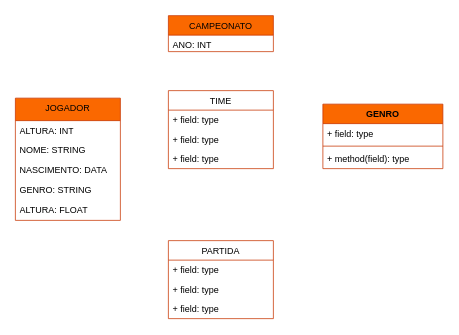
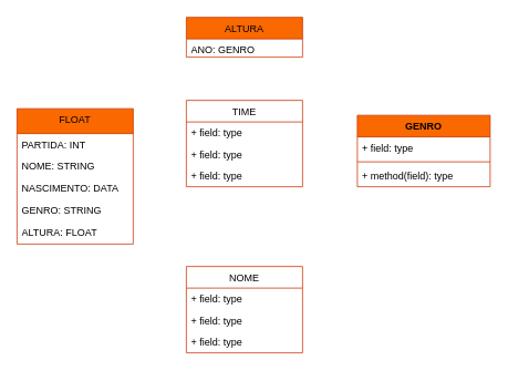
  <mxCell id="0" />
  <mxCell id="1" parent="0" />
- <mxCell id="2" value="JOGADOR" style="swimlane;fontStyle=0;childLayout=stackLayout;horizontal=1;startSize=30;fillColor=#fa6800;horizontalStack=0;resizeParent=1;resizeParentMax=0;resizeLast=0;collapsible=1;marginBottom=0;whiteSpace=wrap;html=1;rounded=0;shadow=0;strokeColor=#C73500;strokeWidth=1;align=center;verticalAlign=top;fontFamily=Helvetica;fontSize=12;fontColor=#000000;" vertex="1" parent="1"><mxGeometry x="20" y="130" width="140" height="163" as="geometry"><mxRectangle x="190" y="270" width="100" height="30" as="alternateBounds" /></mxGeometry></mxCell>
- <mxCell id="3" value="ALTURA: INT" style="text;strokeColor=none;fillColor=none;align=left;verticalAlign=top;spacingLeft=4;spacingRight=4;overflow=hidden;rotatable=0;points=[[0,0.5],[1,0.5]];portConstraint=eastwest;whiteSpace=wrap;html=1;fontSize=12;fontFamily=Helvetica;fontColor=#000000;" vertex="1" parent="2"><mxGeometry y="30" width="140" height="26" as="geometry" /></mxCell>
+ <mxCell id="2" value="FLOAT" style="swimlane;fontStyle=0;childLayout=stackLayout;horizontal=1;startSize=30;fillColor=#fa6800;horizontalStack=0;resizeParent=1;resizeParentMax=0;resizeLast=0;collapsible=1;marginBottom=0;whiteSpace=wrap;html=1;rounded=0;shadow=0;strokeColor=#C73500;strokeWidth=1;align=center;verticalAlign=top;fontFamily=Helvetica;fontSize=12;fontColor=#000000;" vertex="1" parent="1"><mxGeometry x="20" y="130" width="140" height="163" as="geometry"><mxRectangle x="190" y="270" width="100" height="30" as="alternateBounds" /></mxGeometry></mxCell>
+ <mxCell id="3" value="PARTIDA: INT" style="text;strokeColor=none;fillColor=none;align=left;verticalAlign=top;spacingLeft=4;spacingRight=4;overflow=hidden;rotatable=0;points=[[0,0.5],[1,0.5]];portConstraint=eastwest;whiteSpace=wrap;html=1;fontSize=12;fontFamily=Helvetica;fontColor=#000000;" vertex="1" parent="2"><mxGeometry y="30" width="140" height="26" as="geometry" /></mxCell>
  <mxCell id="4" value="NOME: STRING" style="text;strokeColor=none;fillColor=none;align=left;verticalAlign=top;spacingLeft=4;spacingRight=4;overflow=hidden;rotatable=0;points=[[0,0.5],[1,0.5]];portConstraint=eastwest;whiteSpace=wrap;html=1;fontSize=12;fontFamily=Helvetica;fontColor=#000000;" vertex="1" parent="2"><mxGeometry y="56" width="140" height="26" as="geometry" /></mxCell>
  <mxCell id="5" value="NASCIMENTO: DATA" style="text;strokeColor=none;fillColor=none;align=left;verticalAlign=top;spacingLeft=4;spacingRight=4;overflow=hidden;rotatable=0;points=[[0,0.5],[1,0.5]];portConstraint=eastwest;whiteSpace=wrap;html=1;fontSize=12;fontFamily=Helvetica;fontColor=#000000;" vertex="1" parent="2"><mxGeometry y="82" width="140" height="27" as="geometry" /></mxCell>
  <mxCell id="6" value="GENRO: STRING" style="text;strokeColor=none;fillColor=none;align=left;verticalAlign=top;spacingLeft=4;spacingRight=4;overflow=hidden;rotatable=0;points=[[0,0.5],[1,0.5]];portConstraint=eastwest;whiteSpace=wrap;html=1;fontSize=12;fontFamily=Helvetica;fontColor=#000000;" vertex="1" parent="2"><mxGeometry y="109" width="140" height="27" as="geometry" /></mxCell>
  <mxCell id="7" value="ALTURA: FLOAT" style="text;strokeColor=none;fillColor=none;align=left;verticalAlign=top;spacingLeft=4;spacingRight=4;overflow=hidden;rotatable=0;points=[[0,0.5],[1,0.5]];portConstraint=eastwest;whiteSpace=wrap;html=1;fontSize=12;fontFamily=Helvetica;fontColor=#000000;" vertex="1" parent="2"><mxGeometry y="136" width="140" height="27" as="geometry" /></mxCell>
- <mxCell id="8" value="CAMPEONATO" style="swimlane;fontStyle=0;childLayout=stackLayout;horizontal=1;startSize=26;fillColor=#fa6800;horizontalStack=0;resizeParent=1;resizeParentMax=0;resizeLast=0;collapsible=1;marginBottom=0;whiteSpace=wrap;html=1;rounded=0;shadow=0;strokeColor=#C73500;strokeWidth=1;align=center;verticalAlign=top;fontFamily=Helvetica;fontSize=12;fontColor=#000000;" vertex="1" parent="1"><mxGeometry x="224" y="20" width="140" height="48" as="geometry" /></mxCell>
- <mxCell id="9" value="ANO: INT" style="text;strokeColor=none;fillColor=none;align=left;verticalAlign=top;spacingLeft=4;spacingRight=4;overflow=hidden;rotatable=0;points=[[0,0.5],[1,0.5]];portConstraint=eastwest;whiteSpace=wrap;html=1;fontSize=12;fontFamily=Helvetica;fontColor=#000000;" vertex="1" parent="8"><mxGeometry y="26" width="140" height="22" as="geometry" /></mxCell>
+ <mxCell id="8" value="ALTURA" style="swimlane;fontStyle=0;childLayout=stackLayout;horizontal=1;startSize=26;fillColor=#fa6800;horizontalStack=0;resizeParent=1;resizeParentMax=0;resizeLast=0;collapsible=1;marginBottom=0;whiteSpace=wrap;html=1;rounded=0;shadow=0;strokeColor=#C73500;strokeWidth=1;align=center;verticalAlign=top;fontFamily=Helvetica;fontSize=12;fontColor=#000000;" vertex="1" parent="1"><mxGeometry x="224" y="20" width="140" height="48" as="geometry" /></mxCell>
+ <mxCell id="9" value="ANO: GENRO" style="text;strokeColor=none;fillColor=none;align=left;verticalAlign=top;spacingLeft=4;spacingRight=4;overflow=hidden;rotatable=0;points=[[0,0.5],[1,0.5]];portConstraint=eastwest;whiteSpace=wrap;html=1;fontSize=12;fontFamily=Helvetica;fontColor=#000000;" vertex="1" parent="8"><mxGeometry y="26" width="140" height="22" as="geometry" /></mxCell>
  <mxCell id="10" value="TIME" style="swimlane;fontStyle=0;childLayout=stackLayout;horizontal=1;startSize=26;fillColor=none;horizontalStack=0;resizeParent=1;resizeParentMax=0;resizeLast=0;collapsible=1;marginBottom=0;whiteSpace=wrap;html=1;rounded=0;shadow=0;strokeColor=#C73500;strokeWidth=1;align=center;verticalAlign=top;fontFamily=Helvetica;fontSize=12;fontColor=#000000;" vertex="1" parent="1"><mxGeometry x="224" y="120" width="140" height="104" as="geometry" /></mxCell>
  <mxCell id="11" value="+ field: type" style="text;strokeColor=none;fillColor=none;align=left;verticalAlign=top;spacingLeft=4;spacingRight=4;overflow=hidden;rotatable=0;points=[[0,0.5],[1,0.5]];portConstraint=eastwest;whiteSpace=wrap;html=1;fontSize=12;fontFamily=Helvetica;fontColor=#000000;" vertex="1" parent="10"><mxGeometry y="26" width="140" height="26" as="geometry" /></mxCell>
  <mxCell id="12" value="+ field: type" style="text;strokeColor=none;fillColor=none;align=left;verticalAlign=top;spacingLeft=4;spacingRight=4;overflow=hidden;rotatable=0;points=[[0,0.5],[1,0.5]];portConstraint=eastwest;whiteSpace=wrap;html=1;fontSize=12;fontFamily=Helvetica;fontColor=#000000;" vertex="1" parent="10"><mxGeometry y="52" width="140" height="26" as="geometry" /></mxCell>
  <mxCell id="13" value="+ field: type" style="text;strokeColor=none;fillColor=none;align=left;verticalAlign=top;spacingLeft=4;spacingRight=4;overflow=hidden;rotatable=0;points=[[0,0.5],[1,0.5]];portConstraint=eastwest;whiteSpace=wrap;html=1;fontSize=12;fontFamily=Helvetica;fontColor=#000000;" vertex="1" parent="10"><mxGeometry y="78" width="140" height="26" as="geometry" /></mxCell>
- <mxCell id="14" value="PARTIDA" style="swimlane;fontStyle=0;childLayout=stackLayout;horizontal=1;startSize=26;fillColor=none;horizontalStack=0;resizeParent=1;resizeParentMax=0;resizeLast=0;collapsible=1;marginBottom=0;whiteSpace=wrap;html=1;rounded=0;shadow=0;strokeColor=#C73500;strokeWidth=1;align=center;verticalAlign=top;fontFamily=Helvetica;fontSize=12;fontColor=#000000;" vertex="1" parent="1"><mxGeometry x="224" y="320" width="140" height="104" as="geometry" /></mxCell>
+ <mxCell id="14" value="NOME" style="swimlane;fontStyle=0;childLayout=stackLayout;horizontal=1;startSize=26;fillColor=none;horizontalStack=0;resizeParent=1;resizeParentMax=0;resizeLast=0;collapsible=1;marginBottom=0;whiteSpace=wrap;html=1;rounded=0;shadow=0;strokeColor=#C73500;strokeWidth=1;align=center;verticalAlign=top;fontFamily=Helvetica;fontSize=12;fontColor=#000000;" vertex="1" parent="1"><mxGeometry x="224" y="320" width="140" height="104" as="geometry" /></mxCell>
  <mxCell id="15" value="+ field: type" style="text;strokeColor=none;fillColor=none;align=left;verticalAlign=top;spacingLeft=4;spacingRight=4;overflow=hidden;rotatable=0;points=[[0,0.5],[1,0.5]];portConstraint=eastwest;whiteSpace=wrap;html=1;fontSize=12;fontFamily=Helvetica;fontColor=#000000;" vertex="1" parent="14"><mxGeometry y="26" width="140" height="26" as="geometry" /></mxCell>
  <mxCell id="16" value="+ field: type" style="text;strokeColor=none;fillColor=none;align=left;verticalAlign=top;spacingLeft=4;spacingRight=4;overflow=hidden;rotatable=0;points=[[0,0.5],[1,0.5]];portConstraint=eastwest;whiteSpace=wrap;html=1;fontSize=12;fontFamily=Helvetica;fontColor=#000000;" vertex="1" parent="14"><mxGeometry y="52" width="140" height="26" as="geometry" /></mxCell>
  <mxCell id="17" value="+ field: type" style="text;strokeColor=none;fillColor=none;align=left;verticalAlign=top;spacingLeft=4;spacingRight=4;overflow=hidden;rotatable=0;points=[[0,0.5],[1,0.5]];portConstraint=eastwest;whiteSpace=wrap;html=1;fontSize=12;fontFamily=Helvetica;fontColor=#000000;" vertex="1" parent="14"><mxGeometry y="78" width="140" height="26" as="geometry" /></mxCell>
  <mxCell id="18" value="GENRO" style="swimlane;fontStyle=1;align=center;verticalAlign=top;childLayout=stackLayout;horizontal=1;startSize=26;horizontalStack=0;resizeParent=1;resizeParentMax=0;resizeLast=0;collapsible=1;marginBottom=0;whiteSpace=wrap;html=1;rounded=0;shadow=0;strokeColor=#C73500;strokeWidth=1;fontFamily=Helvetica;fontSize=12;fontColor=#000000;fillColor=#fa6800;" vertex="1" parent="1"><mxGeometry x="430" y="138" width="160" height="86" as="geometry" /></mxCell>
  <mxCell id="19" value="+ field: type" style="text;strokeColor=none;fillColor=none;align=left;verticalAlign=top;spacingLeft=4;spacingRight=4;overflow=hidden;rotatable=0;points=[[0,0.5],[1,0.5]];portConstraint=eastwest;whiteSpace=wrap;html=1;fontSize=12;fontFamily=Helvetica;fontColor=#000000;" vertex="1" parent="18"><mxGeometry y="26" width="160" height="26" as="geometry" /></mxCell>
  <mxCell id="20" value="" style="line;strokeWidth=1;fillColor=none;align=left;verticalAlign=middle;spacingTop=-1;spacingLeft=3;spacingRight=3;rotatable=0;labelPosition=right;points=[];portConstraint=eastwest;strokeColor=inherit;rounded=0;shadow=0;fontFamily=Helvetica;fontSize=12;fontColor=#000000;startSize=26;" vertex="1" parent="18"><mxGeometry y="52" width="160" height="8" as="geometry" /></mxCell>
  <mxCell id="21" value="+ method(field): type" style="text;strokeColor=none;fillColor=none;align=left;verticalAlign=top;spacingLeft=4;spacingRight=4;overflow=hidden;rotatable=0;points=[[0,0.5],[1,0.5]];portConstraint=eastwest;whiteSpace=wrap;html=1;fontSize=12;fontFamily=Helvetica;fontColor=#000000;" vertex="1" parent="18"><mxGeometry y="60" width="160" height="26" as="geometry" /></mxCell>
